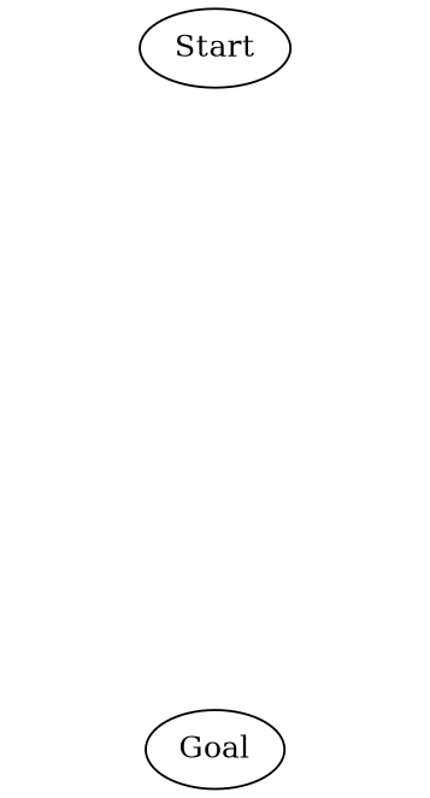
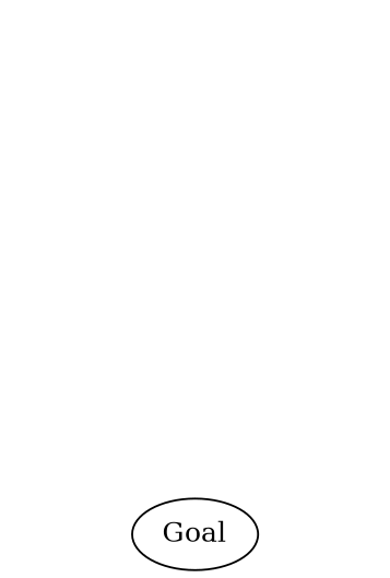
  digraph {
    rankdir=TB
    node [style=invis]
    edge [style=invis]
-   Start [style=""]
    n2 [label="Console[Chain[A]]"]
    Goal [style=""]
    n4 [label="Chain[A]"]
    A
-   Start -> n2
    n2 -> n4 [label=eval]
    n4 -> A [label=evalChain]
    A -> Goal
  }
